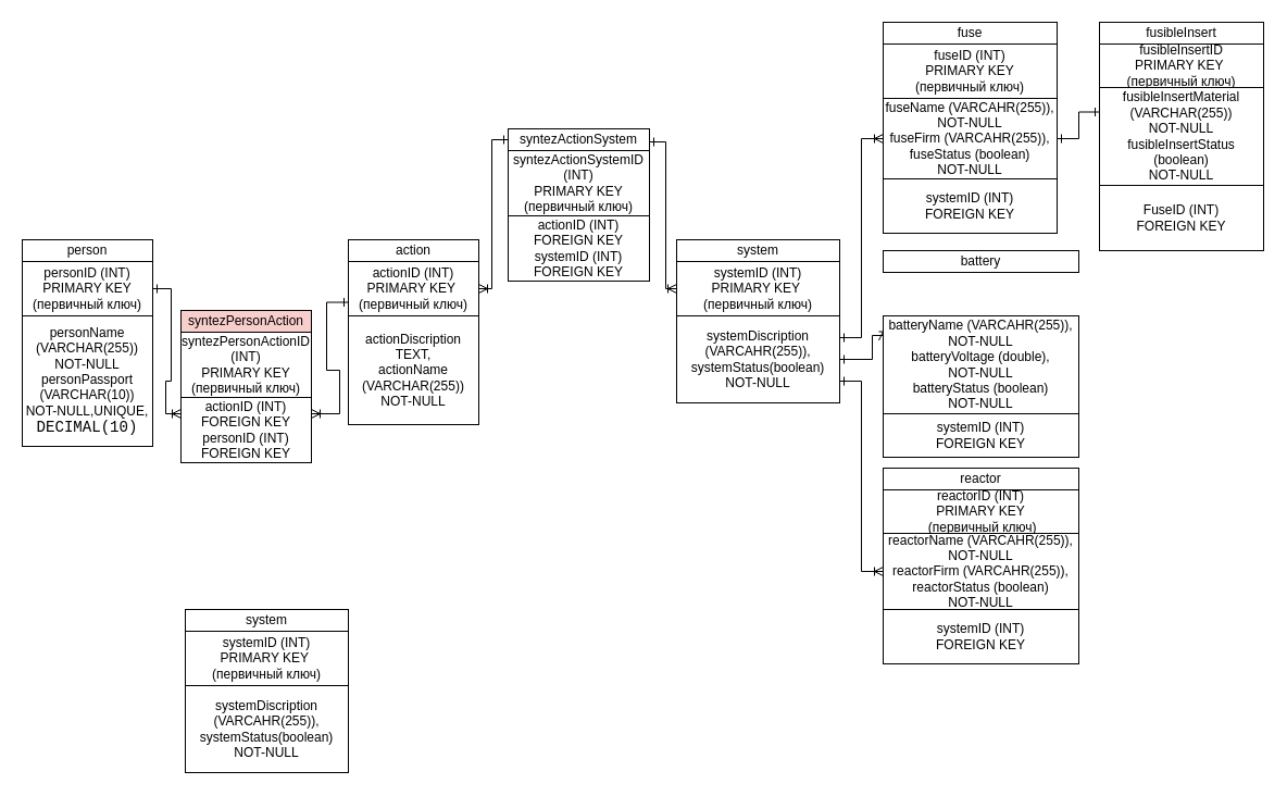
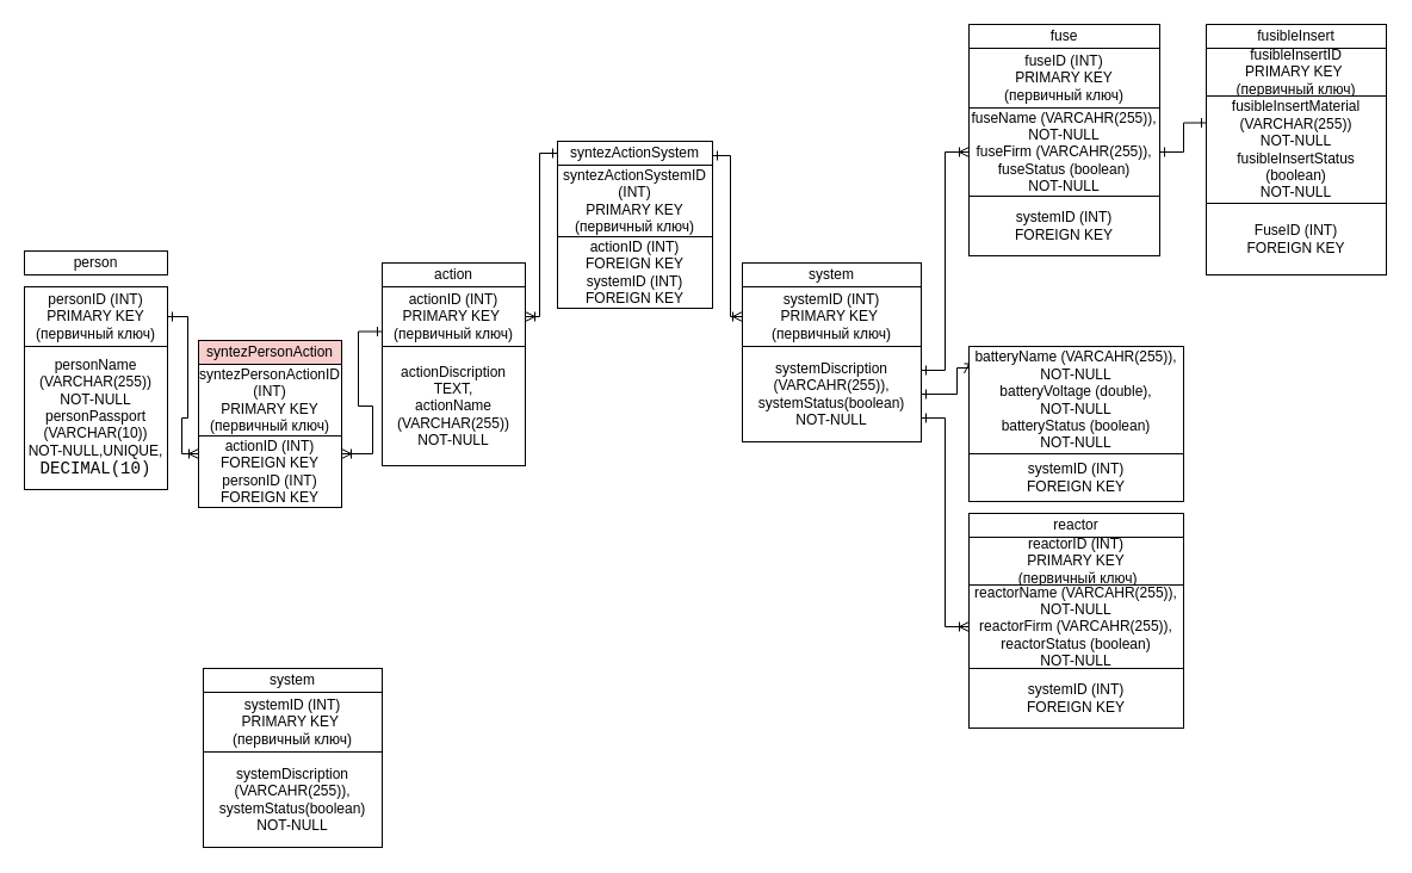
  <mxCell id="0" />
  <mxCell id="1" parent="0" />
  <mxCell id="2" value="systemID (INT)&lt;br&gt;PRIMARY KEY&amp;nbsp;&lt;br style=&quot;border-color: var(--border-color);&quot;&gt;(первичный ключ)" style="rounded=0;whiteSpace=wrap;html=1;" parent="1" vertex="1"><mxGeometry x="622" y="240" width="150" height="50" as="geometry" /></mxCell>
  <mxCell id="3" value="system" style="rounded=0;whiteSpace=wrap;html=1;" parent="1" vertex="1"><mxGeometry x="622" y="220" width="150" height="20" as="geometry" /></mxCell>
  <mxCell id="4" style="edgeStyle=orthogonalEdgeStyle;rounded=0;orthogonalLoop=1;jettySize=auto;html=1;exitX=1;exitY=0.25;exitDx=0;exitDy=0;entryX=0;entryY=0.5;entryDx=0;entryDy=0;endArrow=ERoneToMany;endFill=0;startArrow=ERone;startFill=0;" parent="1" source="7" target="15" edge="1"><mxGeometry relative="1" as="geometry" /></mxCell>
  <mxCell id="5" style="edgeStyle=orthogonalEdgeStyle;rounded=0;orthogonalLoop=1;jettySize=auto;html=1;exitX=1;exitY=0.75;exitDx=0;exitDy=0;entryX=0;entryY=0.5;entryDx=0;entryDy=0;startArrow=ERone;startFill=0;endArrow=ERoneToMany;endFill=0;" parent="1" source="7" target="29" edge="1"><mxGeometry relative="1" as="geometry" /></mxCell>
  <mxCell id="6" style="edgeStyle=orthogonalEdgeStyle;rounded=0;orthogonalLoop=1;jettySize=auto;html=1;exitX=1;exitY=0.5;exitDx=0;exitDy=0;entryX=0;entryY=0.25;entryDx=0;entryDy=0;startArrow=ERone;startFill=0;endArrow=ERoneToMany;endFill=0;" parent="1" source="7" target="30" edge="1"><mxGeometry relative="1" as="geometry"><Array as="points"><mxPoint x="802" y="330" /><mxPoint x="802" y="308" /></Array></mxGeometry></mxCell>
  <mxCell id="7" value="systemDiscription&lt;div&gt;(VARCAHR(255)),&lt;br&gt;systemStatus(boolean)&lt;/div&gt;&lt;div&gt;NOT-NULL&lt;/div&gt;" style="rounded=0;whiteSpace=wrap;html=1;" parent="1" vertex="1"><mxGeometry x="622" y="290" width="150" height="80" as="geometry" /></mxCell>
  <mxCell id="8" value="reactorID (INT)&lt;br&gt;PRIMARY KEY&lt;br style=&quot;border-color: var(--border-color);&quot;&gt;&amp;nbsp;(первичный ключ)" style="rounded=0;whiteSpace=wrap;html=1;" parent="1" vertex="1"><mxGeometry x="812" y="450" width="180" height="40" as="geometry" /></mxCell>
  <mxCell id="9" value="reactor" style="rounded=0;whiteSpace=wrap;html=1;" parent="1" vertex="1"><mxGeometry x="812" y="430" width="180" height="20" as="geometry" /></mxCell>
- <mxCell id="10" value="battery" style="rounded=0;whiteSpace=wrap;html=1;" parent="1" vertex="1"><mxGeometry x="812" y="230" width="180" height="20" as="geometry" /></mxCell>
  <mxCell id="11" value="fuseID (INT)&lt;br&gt;PRIMARY KEY&lt;br&gt;(первичный ключ)" style="rounded=0;whiteSpace=wrap;html=1;" parent="1" vertex="1"><mxGeometry x="812" y="40" width="160" height="50" as="geometry" /></mxCell>
  <mxCell id="12" style="edgeStyle=orthogonalEdgeStyle;rounded=0;orthogonalLoop=1;jettySize=auto;html=1;exitX=1;exitY=0.5;exitDx=0;exitDy=0;" parent="1" source="13" edge="1"><mxGeometry relative="1" as="geometry"><mxPoint x="952.474" y="30.421" as="targetPoint" /></mxGeometry></mxCell>
  <mxCell id="13" value="fuse" style="rounded=0;whiteSpace=wrap;html=1;" parent="1" vertex="1"><mxGeometry x="812" y="20" width="160" height="20" as="geometry" /></mxCell>
  <mxCell id="14" style="edgeStyle=orthogonalEdgeStyle;rounded=0;orthogonalLoop=1;jettySize=auto;html=1;exitX=1;exitY=0.5;exitDx=0;exitDy=0;startArrow=ERone;startFill=0;endArrow=ERone;endFill=0;entryX=0;entryY=0.25;entryDx=0;entryDy=0;" parent="1" source="15" target="18" edge="1"><mxGeometry relative="1" as="geometry"><mxPoint x="951.44" y="124.5" as="sourcePoint" /><mxPoint x="1032" y="120" as="targetPoint" /></mxGeometry></mxCell>
  <mxCell id="15" value="fuseName (VARCAHR(255)),&lt;div&gt;NOT-NULL&lt;br&gt;fuseFirm (VARCAHR(255)),&lt;br&gt;fuseStatus (boolean)&lt;div&gt;NOT-NULL&lt;/div&gt;&lt;/div&gt;" style="rounded=0;whiteSpace=wrap;html=1;" parent="1" vertex="1"><mxGeometry x="812" y="90" width="160" height="74" as="geometry" /></mxCell>
  <mxCell id="16" value="fusibleInsertID&lt;div&gt;PRIMARY KEY&amp;nbsp;&lt;br&gt;(первичный ключ)&lt;/div&gt;" style="rounded=0;whiteSpace=wrap;html=1;" parent="1" vertex="1"><mxGeometry x="1011" y="40" width="151" height="40" as="geometry" /></mxCell>
  <mxCell id="17" value="fusibleInsert" style="rounded=0;whiteSpace=wrap;html=1;" parent="1" vertex="1"><mxGeometry x="1011" y="20" width="151" height="20" as="geometry" /></mxCell>
  <mxCell id="18" value="fusibleInsertMaterial&lt;div&gt;(VARCHAR(255))&lt;/div&gt;&lt;div&gt;NOT-NULL&lt;/div&gt;&lt;div&gt;fusibleInsertStatus (boolean)&lt;br&gt;&lt;/div&gt;&lt;div&gt;NOT-NULL&lt;/div&gt;" style="rounded=0;whiteSpace=wrap;html=1;" parent="1" vertex="1"><mxGeometry x="1011" y="80" width="151" height="90" as="geometry" /></mxCell>
  <mxCell id="19" style="edgeStyle=orthogonalEdgeStyle;rounded=0;orthogonalLoop=1;jettySize=auto;html=1;exitX=1;exitY=0.5;exitDx=0;exitDy=0;entryX=0;entryY=0.25;entryDx=0;entryDy=0;startArrow=ERone;startFill=0;endArrow=ERoneToMany;endFill=0;" parent="1" source="21" target="38" edge="1"><mxGeometry relative="1" as="geometry"><Array as="points"><mxPoint x="157" y="265" /><mxPoint x="157" y="350" /><mxPoint x="152" y="350" /><mxPoint x="152" y="380" /></Array></mxGeometry></mxCell>
  <mxCell id="20" style="edgeStyle=orthogonalEdgeStyle;rounded=0;orthogonalLoop=1;jettySize=auto;html=1;exitX=0.5;exitY=1;exitDx=0;exitDy=0;" parent="1" source="21" target="23" edge="1"><mxGeometry relative="1" as="geometry" /></mxCell>
  <mxCell id="21" value="personID (INT)&lt;br&gt;PRIMARY KEY&lt;br style=&quot;border-color: var(--border-color);&quot;&gt;(первичный ключ)" style="rounded=0;whiteSpace=wrap;html=1;" parent="1" vertex="1"><mxGeometry x="20" y="240" width="120" height="50" as="geometry" /></mxCell>
- <mxCell id="22" value="person" style="rounded=0;whiteSpace=wrap;html=1;" parent="1" vertex="1"><mxGeometry x="20" y="220" width="120" height="20" as="geometry" /></mxCell>
+ <mxCell id="22" value="person" style="rounded=0;whiteSpace=wrap;html=1;" parent="1" vertex="1"><mxGeometry x="20" y="210" width="120" height="20" as="geometry" /></mxCell>
  <mxCell id="23" value="personName (VARCHAR(255))&lt;div&gt;NOT-NULL&lt;br&gt;&lt;div&gt;personPassport&lt;/div&gt;&lt;/div&gt;&lt;div&gt;(VARCHAR(10))&lt;div&gt;NOT-NULL,UNIQUE,&lt;/div&gt;&lt;/div&gt;&lt;div&gt;&lt;span style=&quot;font-family: SFMono-Regular, Menlo, Monaco, Consolas, &amp;quot;Liberation Mono&amp;quot;, &amp;quot;Courier New&amp;quot;, monospace; font-size: 14.08px; text-align: start; background-color: rgb(255, 255, 255);&quot;&gt;DECIMAL(10)&lt;/span&gt;&lt;br&gt;&lt;/div&gt;" style="rounded=0;whiteSpace=wrap;html=1;" parent="1" vertex="1"><mxGeometry x="20" y="290" width="120" height="120" as="geometry" /></mxCell>
  <mxCell id="24" value="systemID (INT)&lt;div&gt;FOREIGN KEY&lt;br&gt;&lt;/div&gt;" style="rounded=0;whiteSpace=wrap;html=1;" parent="1" vertex="1"><mxGeometry x="812" y="164" width="160" height="50" as="geometry" /></mxCell>
  <mxCell id="25" value="FuseID (INT)&lt;div&gt;FOREIGN KEY&lt;/div&gt;" style="rounded=0;whiteSpace=wrap;html=1;" parent="1" vertex="1"><mxGeometry x="1011" width="151" height="60" as="geometry" y="170" /></mxCell>
  <mxCell id="26" value="" style="edgeStyle=orthogonalEdgeStyle;rounded=0;orthogonalLoop=1;jettySize=auto;html=1;" parent="1" source="27" target="30" edge="1"><mxGeometry relative="1" as="geometry" /></mxCell>
  <mxCell id="27" value="systemID (INT)&lt;br&gt;FOREIGN KEY" style="rounded=0;whiteSpace=wrap;html=1;" parent="1" vertex="1"><mxGeometry x="812" y="380" width="180" height="40" as="geometry" /></mxCell>
  <mxCell id="28" value="systemID (INT)&lt;br&gt;FOREIGN KEY" style="rounded=0;whiteSpace=wrap;html=1;" parent="1" vertex="1"><mxGeometry x="812" y="560" width="180" height="50" as="geometry" /></mxCell>
  <mxCell id="29" value="reactorName (VARCAHR(255)),&lt;div&gt;NOT-NULL&lt;br&gt;reactorFirm (VARCAHR(255)),&lt;br&gt;reactorStatus (boolean)&lt;div&gt;NOT-NULL&lt;/div&gt;&lt;/div&gt;" style="rounded=0;whiteSpace=wrap;html=1;" parent="1" vertex="1"><mxGeometry x="812" y="490" width="180" height="70" as="geometry" /></mxCell>
  <mxCell id="30" value="batteryName (VARCAHR(255)),&lt;div&gt;NOT-NULL&lt;br&gt;batteryVoltage (double),&lt;/div&gt;&lt;div&gt;NOT-NULL&lt;br&gt;batteryStatus (boolean)&lt;div&gt;NOT-NULL&lt;/div&gt;&lt;/div&gt;" style="rounded=0;whiteSpace=wrap;html=1;" parent="1" vertex="1"><mxGeometry x="812" y="290" width="180" height="90" as="geometry" /></mxCell>
  <mxCell id="31" value="action" style="rounded=0;whiteSpace=wrap;html=1;" parent="1" vertex="1"><mxGeometry x="320" y="220" width="120" height="20" as="geometry" /></mxCell>
  <mxCell id="32" style="edgeStyle=orthogonalEdgeStyle;rounded=0;orthogonalLoop=1;jettySize=auto;html=1;exitX=0;exitY=0.75;exitDx=0;exitDy=0;entryX=1;entryY=0.25;entryDx=0;entryDy=0;startArrow=ERone;startFill=0;endArrow=ERoneToMany;endFill=0;" parent="1" source="34" target="38" edge="1"><mxGeometry relative="1" as="geometry"><Array as="points"><mxPoint x="300" y="278" /><mxPoint x="300" y="340" /><mxPoint x="312" y="340" /><mxPoint x="312" y="380" /></Array></mxGeometry></mxCell>
  <mxCell id="33" style="edgeStyle=orthogonalEdgeStyle;rounded=0;orthogonalLoop=1;jettySize=auto;html=1;startArrow=ERoneToMany;startFill=0;endArrow=ERone;endFill=0;entryX=0;entryY=0.5;entryDx=0;entryDy=0;" parent="1" source="34" target="40" edge="1"><mxGeometry relative="1" as="geometry"><mxPoint x="462" y="120" as="targetPoint" /><Array as="points"><mxPoint x="452" y="265" /><mxPoint x="452" y="128" /></Array></mxGeometry></mxCell>
  <mxCell id="34" value="actionID (INT)&lt;br&gt;PRIMARY KEY&amp;nbsp;&lt;br style=&quot;border-color: var(--border-color);&quot;&gt;(первичный ключ)" style="rounded=0;whiteSpace=wrap;html=1;" parent="1" vertex="1"><mxGeometry x="320" y="240" width="120" height="50" as="geometry" /></mxCell>
  <mxCell id="35" value="actionDiscription&lt;div&gt;TEXT,&lt;/div&gt;&lt;div&gt;&lt;div&gt;actionName&lt;br&gt;(VARCHAR(255))&lt;/div&gt;&lt;/div&gt;&lt;div&gt;NOT-NULL&lt;/div&gt;" style="rounded=0;whiteSpace=wrap;html=1;" parent="1" vertex="1"><mxGeometry x="320" y="290" width="120" height="100" as="geometry" /></mxCell>
  <mxCell id="36" value="syntezPersonAction" style="rounded=0;whiteSpace=wrap;html=1;fillColor=#f8cecc;" parent="1" vertex="1"><mxGeometry x="166" y="285" width="120" height="20" as="geometry" /></mxCell>
  <mxCell id="37" value="syntezPersonActionID (INT)&lt;br&gt;PRIMARY KEY&lt;br style=&quot;border-color: var(--border-color);&quot;&gt;(первичный ключ)" style="rounded=0;whiteSpace=wrap;html=1;" parent="1" vertex="1"><mxGeometry x="166" y="305" width="120" height="60" as="geometry" /></mxCell>
  <mxCell id="38" value="actionID (INT)&lt;div&gt;FOREIGN KEY&lt;br&gt;personID (INT)&lt;/div&gt;&lt;div&gt;FOREIGN KEY&lt;br&gt;&lt;/div&gt;" style="rounded=0;whiteSpace=wrap;html=1;" parent="1" vertex="1"><mxGeometry x="166" y="365" width="120" height="60" as="geometry" /></mxCell>
  <mxCell id="39" style="edgeStyle=orthogonalEdgeStyle;rounded=0;orthogonalLoop=1;jettySize=auto;html=1;exitX=0.5;exitY=1;exitDx=0;exitDy=0;" parent="1" source="23" target="23" edge="1"><mxGeometry relative="1" as="geometry" /></mxCell>
  <mxCell id="40" value="syntezActionSystem" style="rounded=0;whiteSpace=wrap;html=1;" parent="1" vertex="1"><mxGeometry x="467" y="118" width="130" height="20" as="geometry" /></mxCell>
  <mxCell id="41" value="syntezActionSystemID (INT)&lt;br&gt;PRIMARY KEY&lt;br style=&quot;border-color: var(--border-color);&quot;&gt;(первичный ключ)" style="rounded=0;whiteSpace=wrap;html=1;" parent="1" vertex="1"><mxGeometry x="467" y="138" width="130" height="60" as="geometry" /></mxCell>
  <mxCell id="42" value="actionID (INT)&lt;div&gt;FOREIGN KEY&lt;br&gt;systemID (INT)&lt;/div&gt;&lt;div&gt;FOREIGN KEY&lt;br&gt;&lt;/div&gt;" style="rounded=0;whiteSpace=wrap;html=1;" parent="1" vertex="1"><mxGeometry x="467" y="198" width="130" height="60" as="geometry" /></mxCell>
  <mxCell id="43" style="edgeStyle=orthogonalEdgeStyle;rounded=0;orthogonalLoop=1;jettySize=auto;html=1;startArrow=ERoneToMany;startFill=0;endArrow=ERone;endFill=0;" parent="1" edge="1"><mxGeometry relative="1" as="geometry"><mxPoint x="622" y="265" as="sourcePoint" /><mxPoint x="597" y="130" as="targetPoint" /><Array as="points"><mxPoint x="612" y="265" /><mxPoint x="612" y="130" /></Array></mxGeometry></mxCell>
  <mxCell id="44" value="systemID (INT)&lt;br&gt;PRIMARY KEY&amp;nbsp;&lt;br style=&quot;border-color: var(--border-color);&quot;&gt;(первичный ключ)" style="rounded=0;whiteSpace=wrap;html=1;" vertex="1" parent="1"><mxGeometry x="170" y="580" width="150" height="50" as="geometry" /></mxCell>
  <mxCell id="45" value="system" style="rounded=0;whiteSpace=wrap;html=1;" vertex="1" parent="1"><mxGeometry x="170" y="560" width="150" height="20" as="geometry" /></mxCell>
  <mxCell id="46" value="systemDiscription&lt;div&gt;(VARCAHR(255)),&lt;br&gt;systemStatus(boolean)&lt;/div&gt;&lt;div&gt;NOT-NULL&lt;/div&gt;" style="rounded=0;whiteSpace=wrap;html=1;" vertex="1" parent="1"><mxGeometry x="170" y="630" width="150" height="80" as="geometry" /></mxCell>
